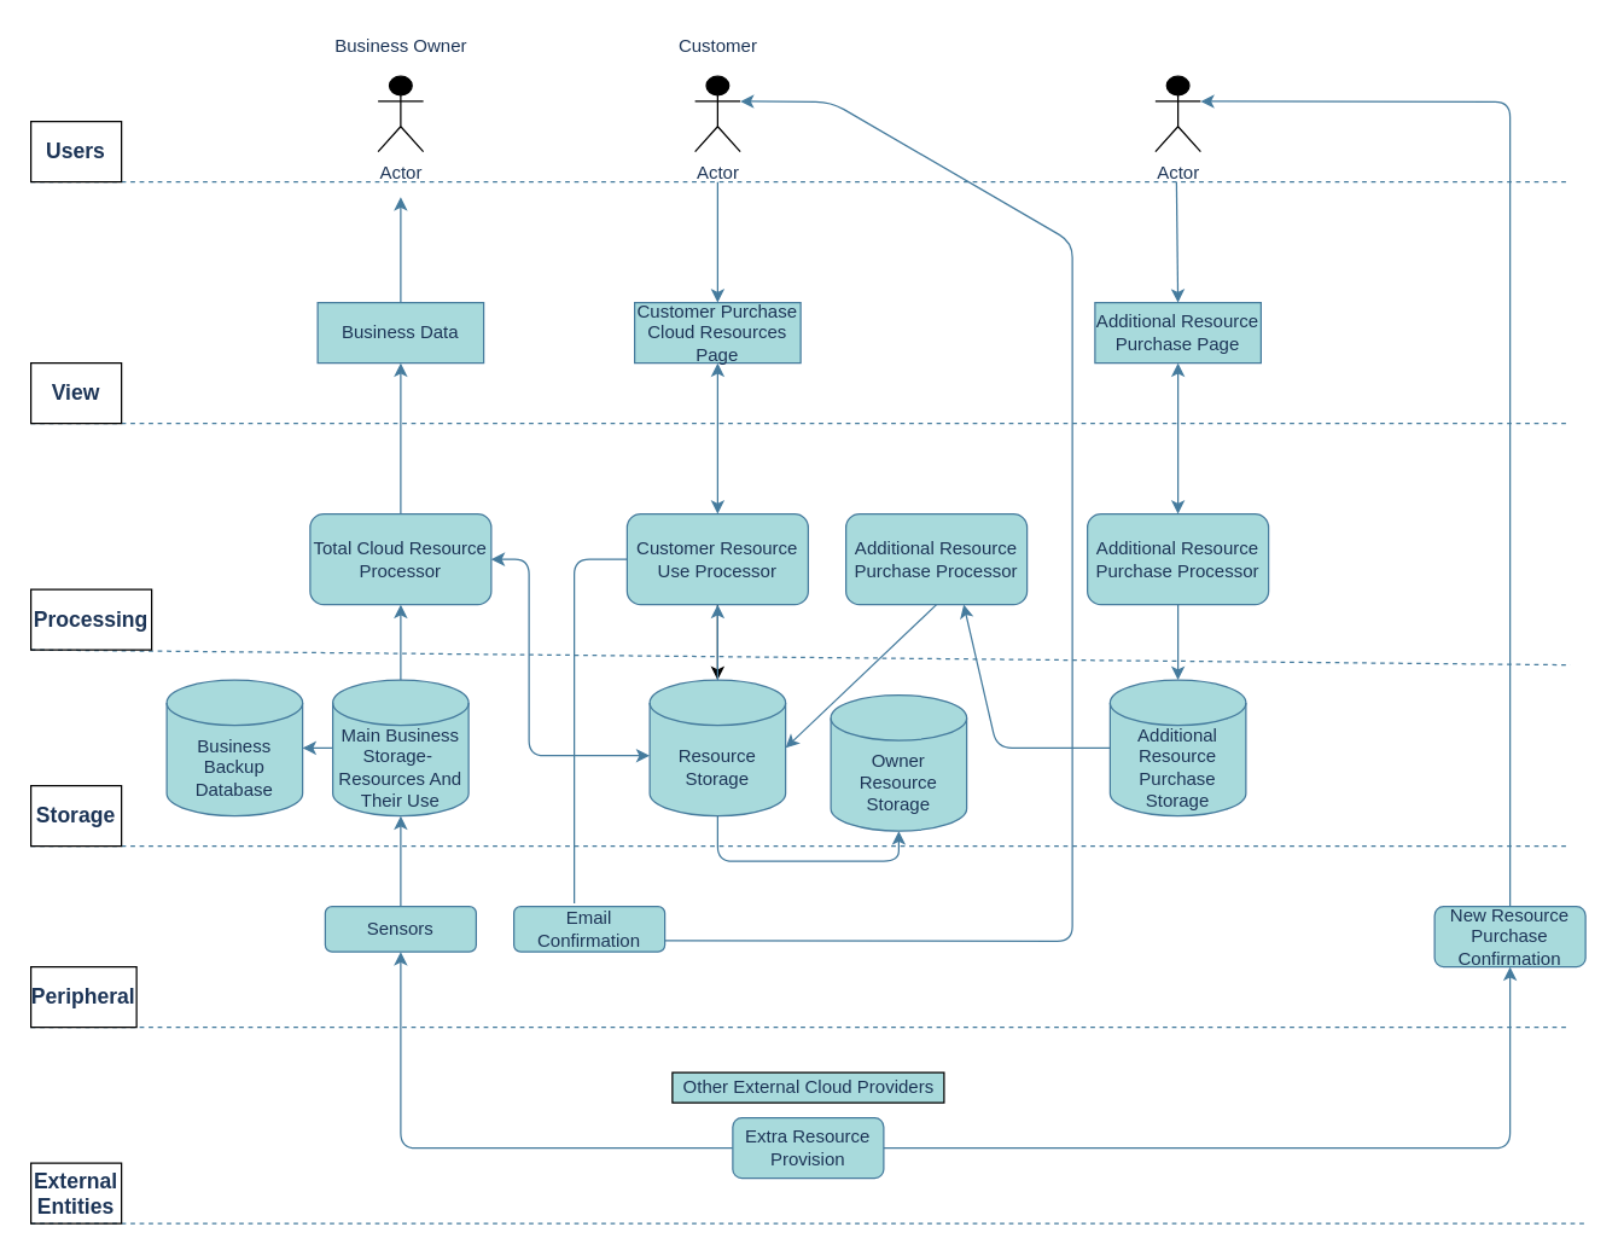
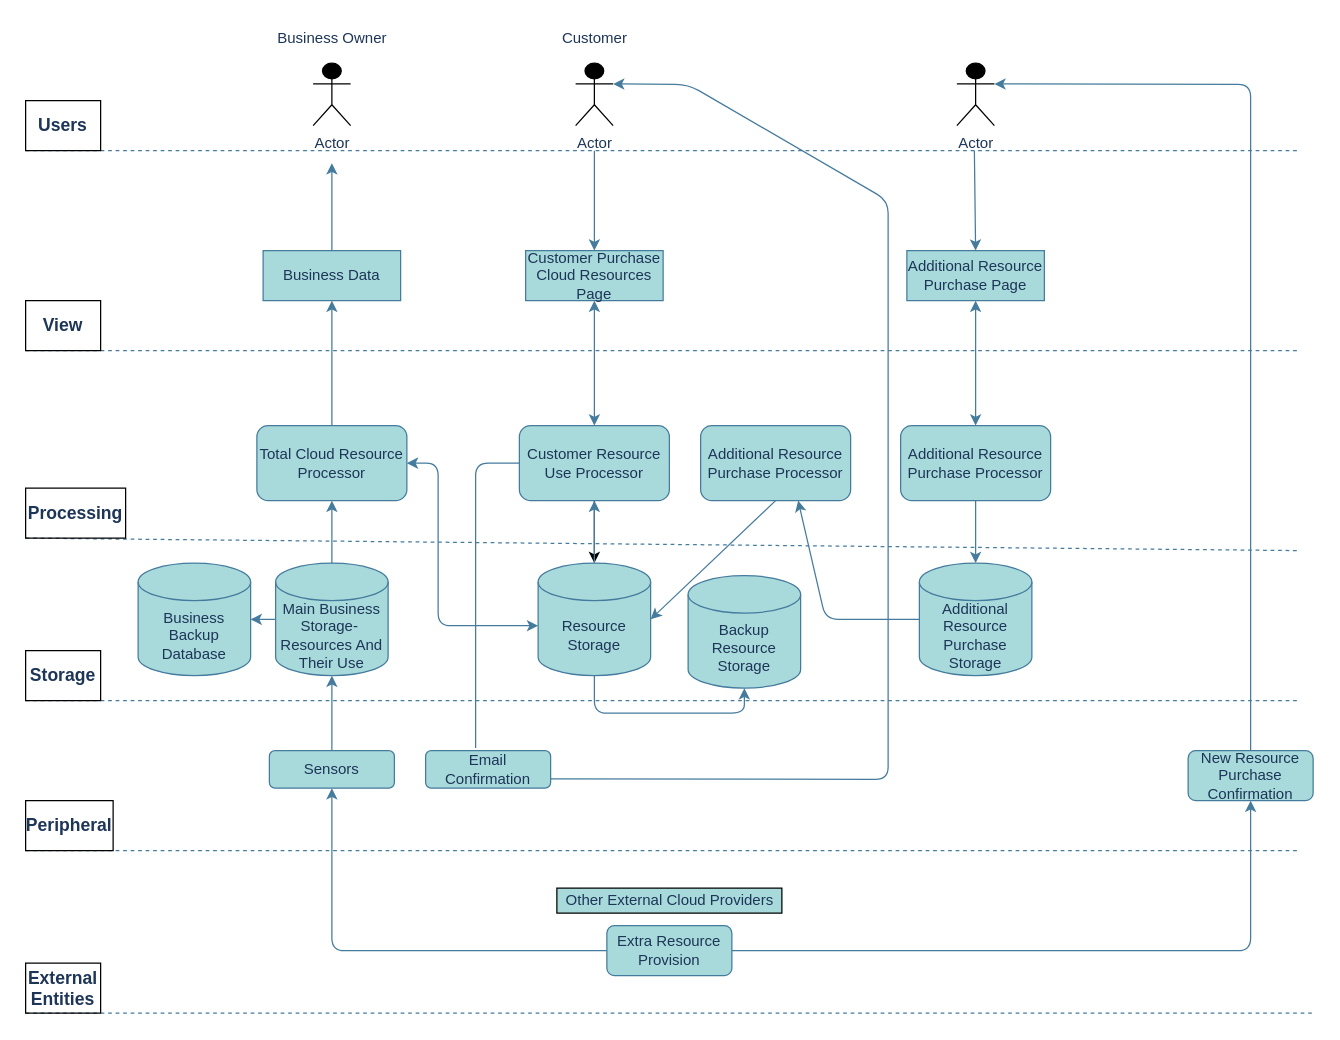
  <mxCell id="0" />
  <mxCell id="1" parent="0" />
  <mxCell id="2" value="" style="endArrow=none;dashed=1;html=1;labelBackgroundColor=#F1FAEE;strokeColor=#457B9D;fontColor=#1D3557;" edge="1" parent="1"><mxGeometry width="50" height="50" relative="1" as="geometry"><mxPoint x="20" y="120" as="sourcePoint" /><mxPoint x="1040" y="120" as="targetPoint" /></mxGeometry></mxCell>
  <mxCell id="3" value="&lt;h3&gt;Users&lt;/h3&gt;" style="text;html=1;fillColor=none;align=center;verticalAlign=middle;whiteSpace=wrap;rounded=0;fontColor=#1D3557;strokeColor=#000000;" vertex="1" parent="1"><mxGeometry x="20" y="80" width="60" height="40" as="geometry" /></mxCell>
  <mxCell id="4" value="Actor" style="shape=umlActor;verticalLabelPosition=bottom;verticalAlign=top;html=1;outlineConnect=0;fontColor=#1D3557;fillColor=#000000;" vertex="1" parent="1"><mxGeometry x="250" y="50" width="30" height="50" as="geometry" /></mxCell>
  <mxCell id="5" value="" style="endArrow=none;dashed=1;html=1;strokeColor=#457B9D;fillColor=#A8DADC;fontColor=#1D3557;" edge="1" parent="1"><mxGeometry width="50" height="50" relative="1" as="geometry"><mxPoint x="20" y="280" as="sourcePoint" /><mxPoint x="1040" y="280" as="targetPoint" /></mxGeometry></mxCell>
  <mxCell id="6" value="&lt;h3&gt;View&lt;/h3&gt;" style="text;html=1;fillColor=none;align=center;verticalAlign=middle;whiteSpace=wrap;rounded=0;fontColor=#1D3557;strokeColor=#000000;" vertex="1" parent="1"><mxGeometry x="20" y="240" width="60" height="40" as="geometry" /></mxCell>
  <mxCell id="7" value="Actor" style="shape=umlActor;verticalLabelPosition=bottom;verticalAlign=top;html=1;outlineConnect=0;rounded=0;sketch=0;fontColor=#1D3557;fillColor=#000000;" vertex="1" parent="1"><mxGeometry x="460" y="50" width="30" height="50" as="geometry" /></mxCell>
  <mxCell id="8" value="Actor" style="shape=umlActor;verticalLabelPosition=bottom;verticalAlign=top;html=1;outlineConnect=0;rounded=0;sketch=0;fontColor=#1D3557;fillColor=#000000;" vertex="1" parent="1"><mxGeometry x="765" y="50" width="30" height="50" as="geometry" /></mxCell>
  <mxCell id="9" value="Business Data" style="rounded=0;whiteSpace=wrap;html=1;sketch=0;strokeColor=#457B9D;fillColor=#A8DADC;fontColor=#1D3557;" vertex="1" parent="1"><mxGeometry x="210" y="200" width="110" height="40" as="geometry" /></mxCell>
  <mxCell id="10" value="" style="endArrow=classic;html=1;strokeColor=#457B9D;fillColor=#A8DADC;fontColor=#1D3557;" edge="1" parent="1" source="9"><mxGeometry width="50" height="50" relative="1" as="geometry"><mxPoint x="400" y="400" as="sourcePoint" /><mxPoint x="265" y="130" as="targetPoint" /></mxGeometry></mxCell>
  <mxCell id="11" value="Customer Purchase Cloud Resources Page" style="rounded=0;whiteSpace=wrap;html=1;sketch=0;strokeColor=#457B9D;fillColor=#A8DADC;fontColor=#1D3557;" vertex="1" parent="1"><mxGeometry x="420" y="200" width="110" height="40" as="geometry" /></mxCell>
  <mxCell id="12" value="Business Owner" style="text;html=1;align=center;verticalAlign=middle;resizable=0;points=[];autosize=1;fontColor=#1D3557;" vertex="1" parent="1"><mxGeometry x="215" y="20" width="100" height="20" as="geometry" /></mxCell>
  <mxCell id="13" value="Customer" style="text;html=1;align=center;verticalAlign=middle;resizable=0;points=[];autosize=1;fontColor=#1D3557;" vertex="1" parent="1"><mxGeometry x="440" y="20" width="70" height="20" as="geometry" /></mxCell>
  <mxCell id="14" value="" style="endArrow=classic;html=1;strokeColor=#457B9D;fillColor=#A8DADC;fontColor=#1D3557;" edge="1" parent="1" target="11"><mxGeometry width="50" height="50" relative="1" as="geometry"><mxPoint x="475" y="120" as="sourcePoint" /><mxPoint x="460" y="340" as="targetPoint" /></mxGeometry></mxCell>
  <mxCell id="15" value="Additional Resource Purchase Page" style="rounded=0;whiteSpace=wrap;html=1;sketch=0;strokeColor=#457B9D;fillColor=#A8DADC;fontColor=#1D3557;" vertex="1" parent="1"><mxGeometry x="725" y="200" width="110" height="40" as="geometry" /></mxCell>
  <mxCell id="16" value="" style="endArrow=classic;html=1;strokeColor=#457B9D;fillColor=#A8DADC;fontColor=#1D3557;entryX=0.5;entryY=0;entryDx=0;entryDy=0;" edge="1" parent="1" target="15"><mxGeometry width="50" height="50" relative="1" as="geometry"><mxPoint x="779" y="120" as="sourcePoint" /><mxPoint x="775" y="190" as="targetPoint" /></mxGeometry></mxCell>
  <mxCell id="17" value="" style="endArrow=none;dashed=1;html=1;strokeColor=#457B9D;fillColor=#A8DADC;fontColor=#1D3557;" edge="1" parent="1"><mxGeometry width="50" height="50" relative="1" as="geometry"><mxPoint x="20" y="430" as="sourcePoint" /><mxPoint x="1040" y="440" as="targetPoint" /></mxGeometry></mxCell>
  <mxCell id="18" value="&lt;h3&gt;Processing&lt;/h3&gt;" style="text;html=1;fillColor=none;align=center;verticalAlign=middle;whiteSpace=wrap;rounded=0;fontColor=#1D3557;strokeColor=#000000;" vertex="1" parent="1"><mxGeometry x="20" y="390" width="80" height="40" as="geometry" /></mxCell>
  <mxCell id="19" value="" style="edgeStyle=orthogonalEdgeStyle;rounded=0;orthogonalLoop=1;jettySize=auto;html=1;" edge="1" parent="1" source="20" target="29"><mxGeometry relative="1" as="geometry" /></mxCell>
  <mxCell id="20" value="Customer Resource Use Processor" style="rounded=1;whiteSpace=wrap;html=1;sketch=0;strokeColor=#457B9D;fillColor=#A8DADC;fontColor=#1D3557;" vertex="1" parent="1"><mxGeometry x="415" y="340" width="120" height="60" as="geometry" /></mxCell>
  <mxCell id="21" value="" style="endArrow=classic;startArrow=classic;html=1;strokeColor=#457B9D;fillColor=#A8DADC;fontColor=#1D3557;entryX=0.5;entryY=1;entryDx=0;entryDy=0;" edge="1" parent="1" target="11"><mxGeometry width="50" height="50" relative="1" as="geometry"><mxPoint x="475" y="340" as="sourcePoint" /><mxPoint x="460" y="320" as="targetPoint" /></mxGeometry></mxCell>
  <mxCell id="22" value="Total Cloud Resource Processor" style="rounded=1;whiteSpace=wrap;html=1;sketch=0;strokeColor=#457B9D;fillColor=#A8DADC;fontColor=#1D3557;" vertex="1" parent="1"><mxGeometry x="205" y="340" width="120" height="60" as="geometry" /></mxCell>
  <mxCell id="23" value="Additional Resource Purchase&amp;nbsp;Processor" style="rounded=1;whiteSpace=wrap;html=1;sketch=0;strokeColor=#457B9D;fillColor=#A8DADC;fontColor=#1D3557;" vertex="1" parent="1"><mxGeometry x="720" y="340" width="120" height="60" as="geometry" /></mxCell>
  <mxCell id="24" value="" style="endArrow=classic;html=1;strokeColor=#457B9D;fillColor=#A8DADC;fontColor=#1D3557;entryX=0.5;entryY=1;entryDx=0;entryDy=0;exitX=0.5;exitY=0;exitDx=0;exitDy=0;" edge="1" parent="1" source="22" target="9"><mxGeometry width="50" height="50" relative="1" as="geometry"><mxPoint x="400" y="380" as="sourcePoint" /><mxPoint x="450" y="330" as="targetPoint" /></mxGeometry></mxCell>
  <mxCell id="25" value="" style="endArrow=classic;html=1;strokeColor=#457B9D;fillColor=#A8DADC;fontColor=#1D3557;exitX=0.5;exitY=1;exitDx=0;exitDy=0;entryX=0.5;entryY=0;entryDx=0;entryDy=0;startArrow=classic;startFill=1;" edge="1" parent="1" source="15" target="23"><mxGeometry width="50" height="50" relative="1" as="geometry"><mxPoint x="535" y="360" as="sourcePoint" /><mxPoint x="585" y="310" as="targetPoint" /></mxGeometry></mxCell>
  <mxCell id="26" value="" style="endArrow=none;dashed=1;html=1;strokeColor=#457B9D;fillColor=#A8DADC;fontColor=#1D3557;exitX=0;exitY=1;exitDx=0;exitDy=0;" edge="1" parent="1" source="27"><mxGeometry width="50" height="50" relative="1" as="geometry"><mxPoint x="60" y="560" as="sourcePoint" /><mxPoint x="1040" y="560" as="targetPoint" /></mxGeometry></mxCell>
  <mxCell id="27" value="&lt;h3&gt;Storage&lt;/h3&gt;" style="text;html=1;fillColor=none;align=center;verticalAlign=middle;whiteSpace=wrap;rounded=0;fontColor=#1D3557;strokeColor=#000000;" vertex="1" parent="1"><mxGeometry x="20" y="520" width="60" height="40" as="geometry" /></mxCell>
  <mxCell id="28" style="edgeStyle=orthogonalEdgeStyle;rounded=1;orthogonalLoop=1;jettySize=auto;html=1;exitX=0.5;exitY=1;exitDx=0;exitDy=0;exitPerimeter=0;entryX=0.5;entryY=1;entryDx=0;entryDy=0;entryPerimeter=0;strokeColor=#457B9D;" edge="1" parent="1" source="29" target="55"><mxGeometry relative="1" as="geometry" /></mxCell>
  <mxCell id="29" value="Resource Storage" style="shape=cylinder3;whiteSpace=wrap;html=1;boundedLbl=1;backgroundOutline=1;size=15;rounded=0;sketch=0;strokeColor=#457B9D;fillColor=#A8DADC;fontColor=#1D3557;" vertex="1" parent="1"><mxGeometry x="430" y="450" width="90" height="90" as="geometry" /></mxCell>
  <mxCell id="30" value="" style="endArrow=none;dashed=1;html=1;strokeColor=#457B9D;fillColor=#A8DADC;fontColor=#1D3557;" edge="1" parent="1"><mxGeometry width="50" height="50" relative="1" as="geometry"><mxPoint x="20" y="810" as="sourcePoint" /><mxPoint x="1050" y="810" as="targetPoint" /></mxGeometry></mxCell>
  <mxCell id="31" value="&lt;h3&gt;External Entities&lt;/h3&gt;" style="text;html=1;fillColor=none;align=center;verticalAlign=middle;whiteSpace=wrap;rounded=0;fontColor=#1D3557;strokeColor=#000000;" vertex="1" parent="1"><mxGeometry x="20" y="770" width="60" height="40" as="geometry" /></mxCell>
  <mxCell id="32" style="edgeStyle=orthogonalEdgeStyle;rounded=1;orthogonalLoop=1;jettySize=auto;html=1;exitX=0;exitY=0.5;exitDx=0;exitDy=0;exitPerimeter=0;entryX=1;entryY=0.5;entryDx=0;entryDy=0;entryPerimeter=0;strokeColor=#457B9D;" edge="1" parent="1" source="33" target="56"><mxGeometry relative="1" as="geometry" /></mxCell>
  <mxCell id="33" value="Main Business Storage-&amp;nbsp; Resources And Their Use" style="shape=cylinder3;whiteSpace=wrap;html=1;boundedLbl=1;backgroundOutline=1;size=15;rounded=0;sketch=0;strokeColor=#457B9D;fillColor=#A8DADC;fontColor=#1D3557;" vertex="1" parent="1"><mxGeometry x="220" y="450" width="90" height="90" as="geometry" /></mxCell>
  <mxCell id="34" value="" style="endArrow=classic;html=1;strokeColor=#457B9D;fillColor=#A8DADC;fontColor=#1D3557;entryX=0.5;entryY=1;entryDx=0;entryDy=0;exitX=0.5;exitY=0;exitDx=0;exitDy=0;exitPerimeter=0;" edge="1" parent="1" source="29"><mxGeometry width="50" height="50" relative="1" as="geometry"><mxPoint x="475" y="390" as="sourcePoint" /><mxPoint x="475" y="400" as="targetPoint" /></mxGeometry></mxCell>
  <mxCell id="35" value="Additional Resource Purchase Storage" style="shape=cylinder3;whiteSpace=wrap;html=1;boundedLbl=1;backgroundOutline=1;size=15;rounded=0;sketch=0;strokeColor=#457B9D;fillColor=#A8DADC;fontColor=#1D3557;" vertex="1" parent="1"><mxGeometry x="735" y="450" width="90" height="90" as="geometry" /></mxCell>
  <mxCell id="36" value="" style="endArrow=classic;html=1;strokeColor=#457B9D;fillColor=#A8DADC;fontColor=#1D3557;exitX=0.5;exitY=1;exitDx=0;exitDy=0;startArrow=none;startFill=0;" edge="1" parent="1" source="23" target="35"><mxGeometry width="50" height="50" relative="1" as="geometry"><mxPoint x="580" y="390" as="sourcePoint" /><mxPoint x="630" y="340" as="targetPoint" /></mxGeometry></mxCell>
  <mxCell id="37" value="" style="endArrow=classic;html=1;strokeColor=#457B9D;fillColor=#A8DADC;fontColor=#1D3557;entryX=0.5;entryY=1;entryDx=0;entryDy=0;exitX=0.5;exitY=0;exitDx=0;exitDy=0;exitPerimeter=0;" edge="1" parent="1" source="33" target="22"><mxGeometry width="50" height="50" relative="1" as="geometry"><mxPoint x="510" y="380" as="sourcePoint" /><mxPoint x="560" y="330" as="targetPoint" /></mxGeometry></mxCell>
  <mxCell id="38" value="" style="endArrow=none;dashed=1;html=1;strokeColor=#457B9D;fillColor=#A8DADC;fontColor=#1D3557;" edge="1" parent="1"><mxGeometry width="50" height="50" relative="1" as="geometry"><mxPoint x="20" y="680" as="sourcePoint" /><mxPoint x="1040" y="680" as="targetPoint" /></mxGeometry></mxCell>
  <mxCell id="39" value="&lt;h3&gt;Peripheral&lt;/h3&gt;" style="text;html=1;fillColor=none;align=center;verticalAlign=middle;whiteSpace=wrap;rounded=0;fontColor=#1D3557;strokeColor=#000000;" vertex="1" parent="1"><mxGeometry x="20" y="640" width="70" height="40" as="geometry" /></mxCell>
  <mxCell id="40" value="" style="edgeStyle=orthogonalEdgeStyle;curved=0;rounded=1;sketch=0;orthogonalLoop=1;jettySize=auto;html=1;startArrow=none;startFill=0;strokeColor=#457B9D;fillColor=#A8DADC;fontColor=#1D3557;exitX=0.5;exitY=0;exitDx=0;exitDy=0;" edge="1" parent="1" source="41" target="33"><mxGeometry relative="1" as="geometry" /></mxCell>
  <mxCell id="41" value="Sensors" style="rounded=1;whiteSpace=wrap;html=1;sketch=0;strokeColor=#457B9D;fillColor=#A8DADC;fontColor=#1D3557;" vertex="1" parent="1"><mxGeometry x="215" y="600" width="100" height="30" as="geometry" /></mxCell>
  <mxCell id="42" value="" style="endArrow=classic;html=1;strokeColor=#457B9D;fillColor=#A8DADC;fontColor=#1D3557;entryX=0;entryY=0.556;entryDx=0;entryDy=0;entryPerimeter=0;exitX=1;exitY=0.5;exitDx=0;exitDy=0;startArrow=classic;startFill=1;" edge="1" parent="1" source="22" target="29"><mxGeometry width="50" height="50" relative="1" as="geometry"><mxPoint x="340" y="370" as="sourcePoint" /><mxPoint x="560" y="510" as="targetPoint" /><Array as="points"><mxPoint x="350" y="370" /><mxPoint x="350" y="500" /></Array></mxGeometry></mxCell>
  <mxCell id="43" value="" style="endArrow=classic;html=1;strokeColor=#457B9D;fillColor=#A8DADC;fontColor=#1D3557;exitX=0;exitY=0.5;exitDx=0;exitDy=0;entryX=0.5;entryY=1;entryDx=0;entryDy=0;" edge="1" parent="1" source="54" target="41"><mxGeometry width="50" height="50" relative="1" as="geometry"><mxPoint x="510" y="755" as="sourcePoint" /><mxPoint x="260" y="650" as="targetPoint" /><Array as="points"><mxPoint x="265" y="760" /></Array></mxGeometry></mxCell>
  <mxCell id="44" value="Additional Resource Purchase Processor" style="rounded=1;whiteSpace=wrap;html=1;sketch=0;strokeColor=#457B9D;fillColor=#A8DADC;fontColor=#1D3557;" vertex="1" parent="1"><mxGeometry x="560" y="340" width="120" height="60" as="geometry" /></mxCell>
  <mxCell id="45" value="" style="endArrow=classic;html=1;fillColor=#A8DADC;fontColor=#1D3557;exitX=0;exitY=0.5;exitDx=0;exitDy=0;exitPerimeter=0;strokeColor=#457B9D;" edge="1" parent="1" source="35"><mxGeometry width="50" height="50" relative="1" as="geometry"><mxPoint x="470" y="350" as="sourcePoint" /><mxPoint x="638" y="400" as="targetPoint" /><Array as="points"><mxPoint x="660" y="495" /></Array></mxGeometry></mxCell>
  <mxCell id="46" value="" style="endArrow=classic;html=1;strokeColor=#457B9D;fillColor=#A8DADC;fontColor=#1D3557;exitX=0.5;exitY=1;exitDx=0;exitDy=0;entryX=1;entryY=0.5;entryDx=0;entryDy=0;entryPerimeter=0;" edge="1" parent="1" source="44" target="29"><mxGeometry width="50" height="50" relative="1" as="geometry"><mxPoint x="510" y="340" as="sourcePoint" /><mxPoint x="560" y="290" as="targetPoint" /><Array as="points" /></mxGeometry></mxCell>
  <mxCell id="47" value="New Resource Purchase Confirmation" style="rounded=1;whiteSpace=wrap;html=1;sketch=0;strokeColor=#457B9D;fontColor=#1D3557;fillColor=#A8DADC;" vertex="1" parent="1"><mxGeometry x="950" y="600" width="100" height="40" as="geometry" /></mxCell>
  <mxCell id="48" value="" style="endArrow=classic;html=1;strokeColor=#457B9D;fillColor=#A8DADC;fontColor=#1D3557;entryX=0.5;entryY=1;entryDx=0;entryDy=0;exitX=1;exitY=0.5;exitDx=0;exitDy=0;" edge="1" parent="1" source="54" target="47"><mxGeometry width="50" height="50" relative="1" as="geometry"><mxPoint x="560" y="755" as="sourcePoint" /><mxPoint x="510" y="490" as="targetPoint" /><Array as="points"><mxPoint x="1000" y="760" /></Array></mxGeometry></mxCell>
  <mxCell id="49" value="" style="endArrow=classic;html=1;strokeColor=#457B9D;fillColor=#A8DADC;fontColor=#1D3557;entryX=1;entryY=0.333;entryDx=0;entryDy=0;entryPerimeter=0;exitX=0.5;exitY=0;exitDx=0;exitDy=0;" edge="1" parent="1" source="47" target="8"><mxGeometry width="50" height="50" relative="1" as="geometry"><mxPoint x="460" y="540" as="sourcePoint" /><mxPoint x="510" y="490" as="targetPoint" /><Array as="points"><mxPoint x="1000" y="67" /></Array></mxGeometry></mxCell>
  <mxCell id="50" value="Other External Cloud Providers" style="text;html=1;align=center;verticalAlign=middle;resizable=0;points=[];autosize=1;fontColor=#1D3557;strokeColor=#000000;fillColor=#A8DADC;" vertex="1" parent="1"><mxGeometry x="445" y="710" width="180" height="20" as="geometry" /></mxCell>
  <mxCell id="51" value="Email Confirmation" style="rounded=1;whiteSpace=wrap;html=1;sketch=0;strokeColor=#457B9D;fillColor=#A8DADC;fontColor=#1D3557;" vertex="1" parent="1"><mxGeometry x="340" y="600" width="100" height="30" as="geometry" /></mxCell>
  <mxCell id="52" value="" style="endArrow=none;html=1;strokeColor=#457B9D;fillColor=#A8DADC;fontColor=#1D3557;entryX=0.4;entryY=-0.067;entryDx=0;entryDy=0;exitX=0;exitY=0.5;exitDx=0;exitDy=0;entryPerimeter=0;" edge="1" parent="1" source="20" target="51"><mxGeometry width="50" height="50" relative="1" as="geometry"><mxPoint x="410" y="370" as="sourcePoint" /><mxPoint x="510" y="450" as="targetPoint" /><Array as="points"><mxPoint x="380" y="370" /></Array></mxGeometry></mxCell>
  <mxCell id="53" value="" style="endArrow=classic;html=1;strokeColor=#457B9D;fillColor=#A8DADC;fontColor=#1D3557;exitX=1;exitY=0.75;exitDx=0;exitDy=0;entryX=1;entryY=0.333;entryDx=0;entryDy=0;entryPerimeter=0;" edge="1" parent="1" source="51" target="7"><mxGeometry width="50" height="50" relative="1" as="geometry"><mxPoint x="460" y="400" as="sourcePoint" /><mxPoint x="510" y="350" as="targetPoint" /><Array as="points"><mxPoint x="710" y="623" /><mxPoint x="710" y="350" /><mxPoint x="710" y="160" /><mxPoint x="550" y="67" /></Array></mxGeometry></mxCell>
  <mxCell id="54" value="Extra Resource Provision" style="rounded=1;whiteSpace=wrap;html=1;sketch=0;strokeColor=#457B9D;fillColor=#A8DADC;fontColor=#1D3557;" vertex="1" parent="1"><mxGeometry x="485" y="740" width="100" height="40" as="geometry" /></mxCell>
- <mxCell id="55" value="Owner Resource Storage" style="shape=cylinder3;whiteSpace=wrap;html=1;boundedLbl=1;backgroundOutline=1;size=15;rounded=0;sketch=0;strokeColor=#457B9D;fillColor=#A8DADC;fontColor=#1D3557;" vertex="1" parent="1"><mxGeometry x="550" y="460" width="90" height="90" as="geometry" /></mxCell>
+ <mxCell id="55" value="Backup Resource Storage" style="shape=cylinder3;whiteSpace=wrap;html=1;boundedLbl=1;backgroundOutline=1;size=15;rounded=0;sketch=0;strokeColor=#457B9D;fillColor=#A8DADC;fontColor=#1D3557;" vertex="1" parent="1"><mxGeometry x="550" y="460" width="90" height="90" as="geometry" /></mxCell>
  <mxCell id="56" value="Business Backup Database" style="shape=cylinder3;whiteSpace=wrap;html=1;boundedLbl=1;backgroundOutline=1;size=15;rounded=0;sketch=0;strokeColor=#457B9D;fillColor=#A8DADC;fontColor=#1D3557;" vertex="1" parent="1"><mxGeometry x="110" y="450" width="90" height="90" as="geometry" /></mxCell>
